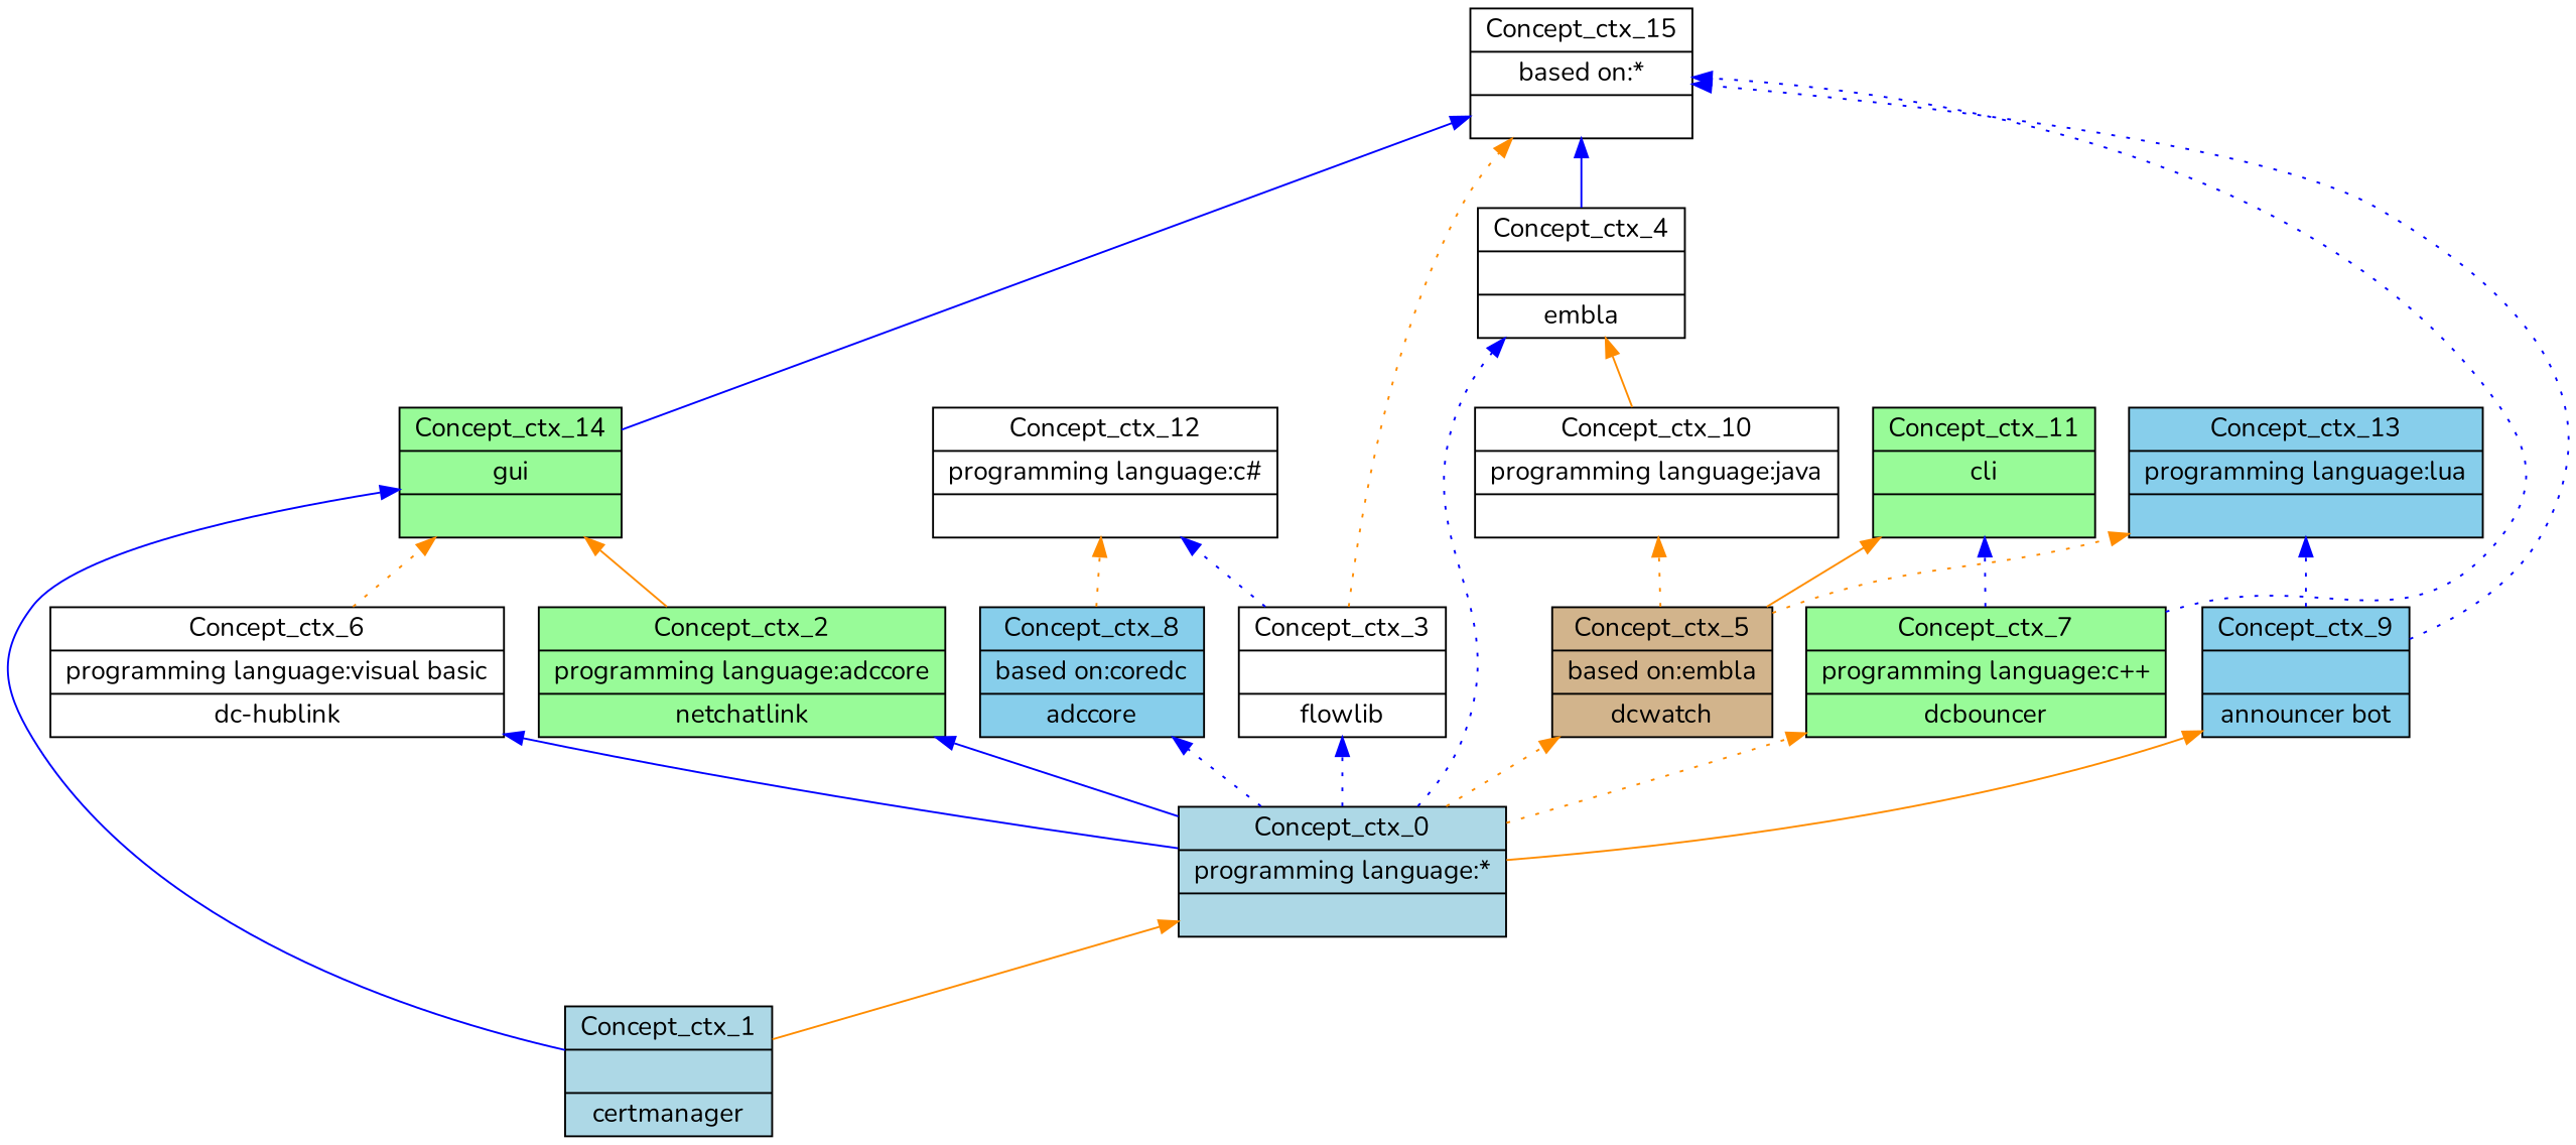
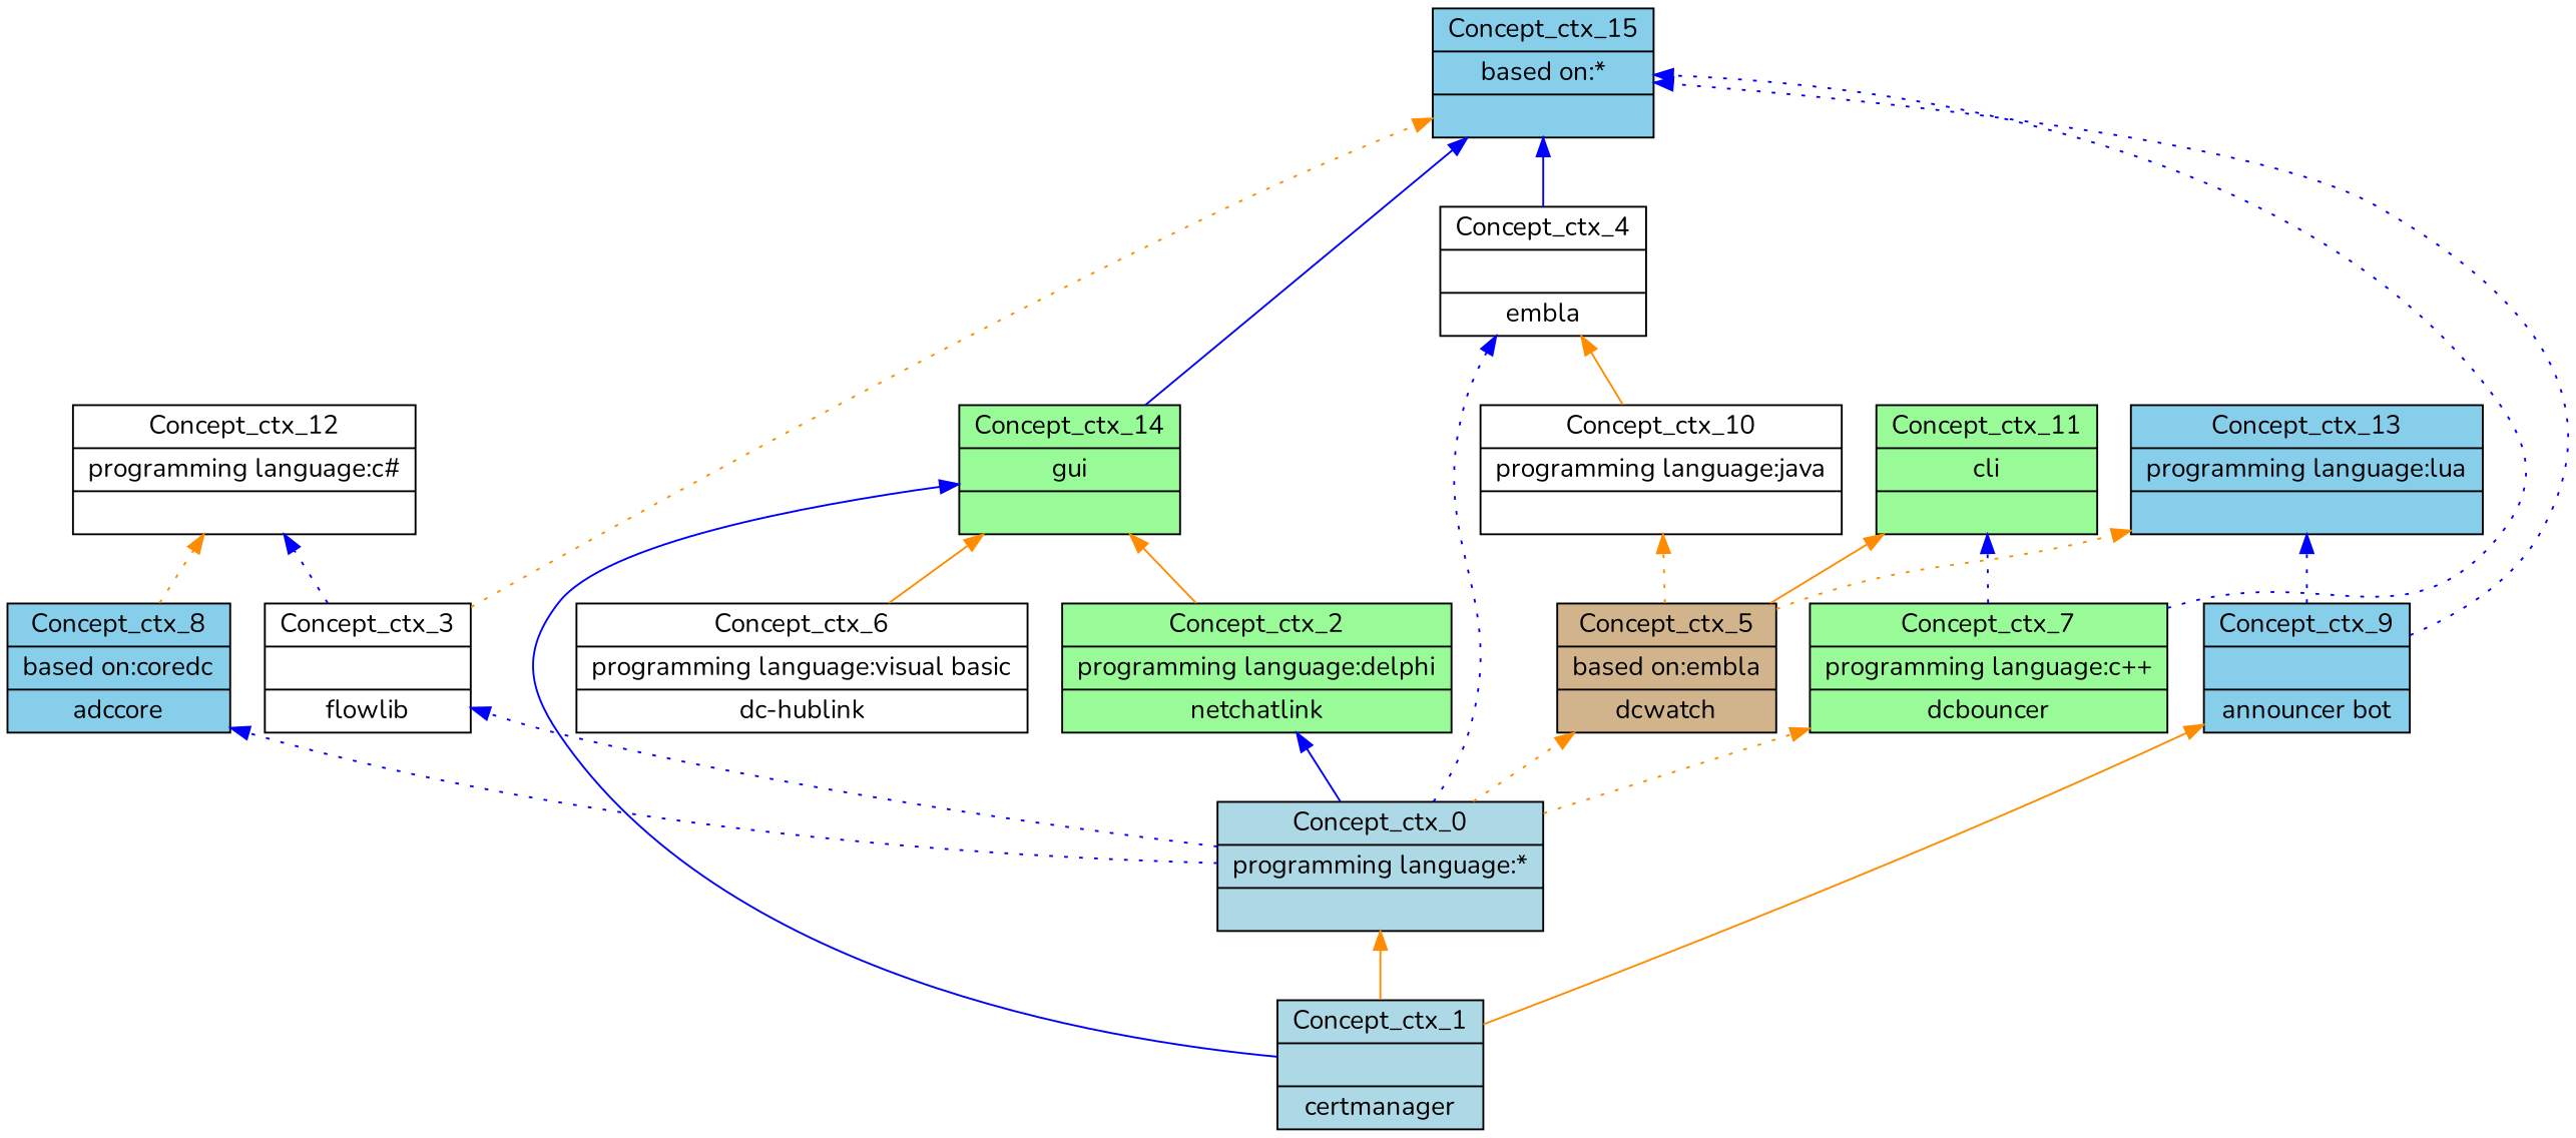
  digraph {
    fontname=Nunito
    rankdir=BT
    node [fillcolor=white fontname=Nunito shape=record style=filled]
    edge [color=blue fontname=Nunito style=dotted]
    n1 [fillcolor=lightblue label="{Concept_ctx_0|programming language:*\n|}"]
    n2 [fillcolor=palegreen label="{Concept_ctx_7|programming language:c++\n|dcbouncer\n}"]
    n3 [label="{Concept_ctx_6|programming language:visual basic\n|dc-hublink\n}"]
    n4 [fillcolor=tan label="{Concept_ctx_5|based on:embla\n|dcwatch\n}"]
    n5 [fillcolor=lightblue label="{Concept_ctx_1||certmanager\n}"]
-   n6 [fillcolor=palegreen label="{Concept_ctx_2|programming language:adccore\n|netchatlink\n}"]
+   n6 [fillcolor=palegreen label="{Concept_ctx_2|programming language:delphi\n|netchatlink\n}"]
    n7 [fillcolor=skyblue label="{Concept_ctx_8|based on:coredc\n|adccore\n}"]
    n8 [label="{Concept_ctx_3||flowlib\n}"]
    n9 [label="{Concept_ctx_4||embla\n}"]
    n10 [fillcolor=palegreen label="{Concept_ctx_11|cli\n|}"]
-   n11 [label="{Concept_ctx_15|based on:*\n|}"]
+   n11 [fillcolor=skyblue label="{Concept_ctx_15|based on:*\n|}"]
    n12 [fillcolor=palegreen label="{Concept_ctx_14|gui\n|}"]
    n13 [label="{Concept_ctx_10|programming language:java\n|}"]
    n14 [fillcolor=skyblue label="{Concept_ctx_13|programming language:lua\n|}"]
    n15 [fillcolor=skyblue label="{Concept_ctx_9||announcer bot\n}"]
    n16 [label="{Concept_ctx_12|programming language:c#\n|}"]
    subgraph sub_1 {
      label=ctx
      n1
      n2
      n3
      n4
      n5
      n6
      n7
      n8
      n9
      n10
      n11
      n12
      n13
      n14
      n15
      n16
    }
    n1 -> n2 [color=darkorange]
-   n1 -> n3 [style=solid]
    n1 -> n4 [color=darkorange]
    n1 -> n6 [style=solid]
    n1 -> n7
    n1 -> n8
    n1 -> n9
    n2 -> n10
    n2 -> n11
-   n3 -> n12 [color=darkorange]
+   n3 -> n12 [color=darkorange style=solid]
    n4 -> n10 [color=darkorange style=solid]
    n4 -> n13 [color=darkorange]
    n4 -> n14 [color=darkorange]
    n5 -> n1 [color=darkorange style=solid]
    n5 -> n12 [style=solid]
-   n1 -> n15 [color=darkorange style=solid]
+   n5 -> n15 [color=darkorange style=solid]
    n6 -> n12 [color=darkorange style=solid]
    n7 -> n16 [color=darkorange]
    n8 -> n11 [color=darkorange]
    n8 -> n16
    n9 -> n11 [style=solid]
    n12 -> n11 [style=solid]
    n13 -> n9 [color=darkorange style=solid]
    n15 -> n11
    n15 -> n14
  }
